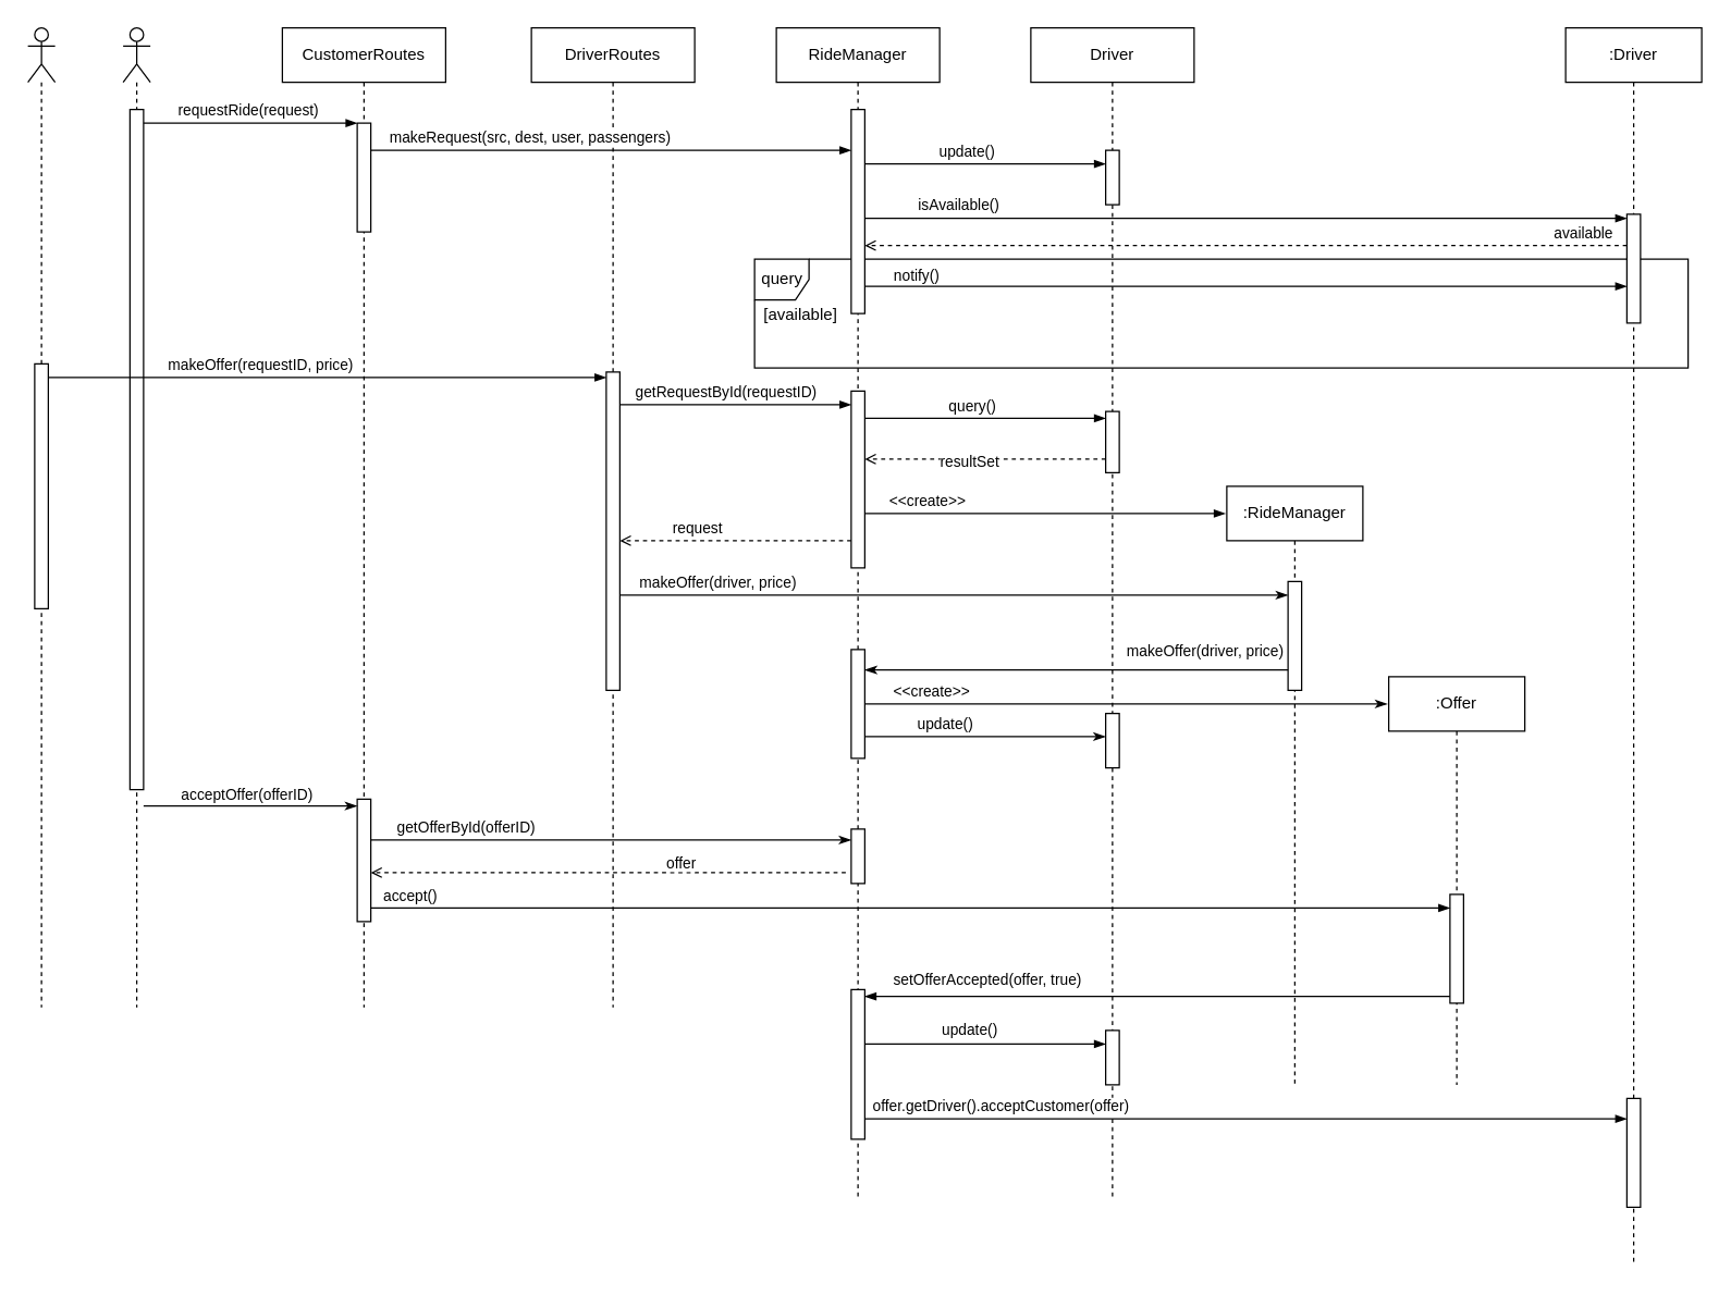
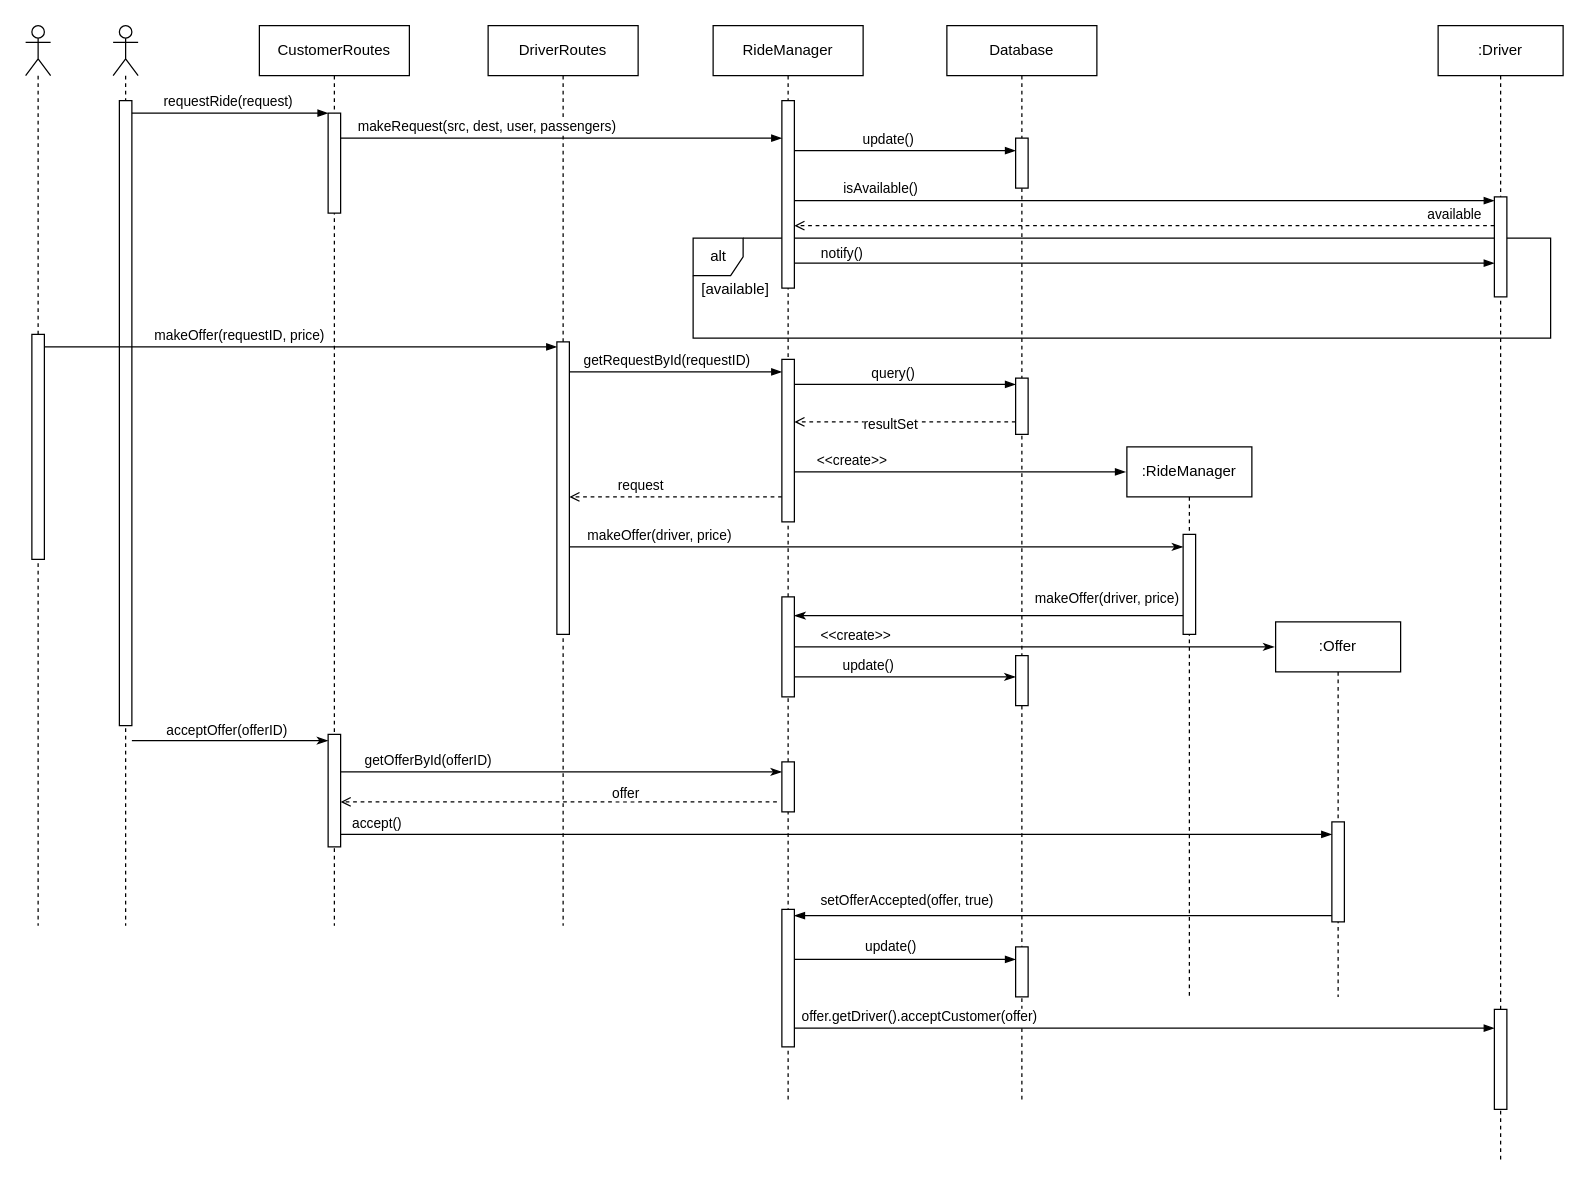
  <mxCell id="0" />
  <mxCell id="1" parent="0" />
  <mxCell id="2" value="DriverRoutes" style="shape=umlLifeline;perimeter=lifelinePerimeter;whiteSpace=wrap;html=1;container=1;collapsible=0;recursiveResize=0;outlineConnect=0;" vertex="1" parent="1"><mxGeometry x="390" y="20" width="120" height="720" as="geometry" /></mxCell>
  <mxCell id="3" value="" style="html=1;points=[];perimeter=orthogonalPerimeter;" vertex="1" parent="2"><mxGeometry x="55" y="253" width="10" height="234" as="geometry" /></mxCell>
  <mxCell id="4" value="" style="shape=umlLifeline;participant=umlActor;perimeter=lifelinePerimeter;whiteSpace=wrap;html=1;container=1;collapsible=0;recursiveResize=0;verticalAlign=top;spacingTop=36;outlineConnect=0;" vertex="1" parent="1"><mxGeometry x="90" y="20" width="20" height="720" as="geometry" /></mxCell>
  <mxCell id="5" value="" style="html=1;points=[];perimeter=orthogonalPerimeter;" vertex="1" parent="4"><mxGeometry x="5" y="60" width="10" height="500" as="geometry" /></mxCell>
  <mxCell id="6" value="CustomerRoutes" style="shape=umlLifeline;perimeter=lifelinePerimeter;whiteSpace=wrap;html=1;container=1;collapsible=0;recursiveResize=0;outlineConnect=0;" vertex="1" parent="1"><mxGeometry x="207" y="20" width="120" height="720" as="geometry" /></mxCell>
  <mxCell id="7" value="" style="html=1;points=[];perimeter=orthogonalPerimeter;" vertex="1" parent="6"><mxGeometry x="55" y="70" width="10" height="80" as="geometry" /></mxCell>
  <mxCell id="8" value="" style="html=1;points=[];perimeter=orthogonalPerimeter;" vertex="1" parent="6"><mxGeometry x="55" y="567" width="10" height="90" as="geometry" /></mxCell>
  <mxCell id="9" style="edgeStyle=elbowEdgeStyle;rounded=0;orthogonalLoop=1;jettySize=auto;html=1;elbow=vertical;endArrow=blockThin;endFill=1;" edge="1" parent="1" source="5" target="7"><mxGeometry relative="1" as="geometry"><Array as="points"><mxPoint x="120" y="90" /><mxPoint x="170" y="80" /></Array></mxGeometry></mxCell>
  <mxCell id="10" value="requestRide(request)" style="edgeLabel;html=1;align=center;verticalAlign=middle;resizable=0;points=[];" vertex="1" connectable="0" parent="9"><mxGeometry x="-0.197" y="1" relative="1" as="geometry"><mxPoint x="13" y="-9" as="offset" /></mxGeometry></mxCell>
  <mxCell id="11" value="RideManager" style="shape=umlLifeline;perimeter=lifelinePerimeter;whiteSpace=wrap;html=1;container=1;collapsible=0;recursiveResize=0;outlineConnect=0;" vertex="1" parent="1"><mxGeometry x="570" y="20" width="120" height="860" as="geometry" /></mxCell>
- <mxCell id="12" value="query" style="shape=umlFrame;tabWidth=110;tabHeight=30;tabPosition=left;html=1;boundedLbl=1;labelInHeader=1;width=40;height=30;" vertex="1" parent="11"><mxGeometry x="-16" y="170" width="686" height="80" as="geometry" /></mxCell>
+ <mxCell id="12" value="alt" style="shape=umlFrame;tabWidth=110;tabHeight=30;tabPosition=left;html=1;boundedLbl=1;labelInHeader=1;width=40;height=30;" vertex="1" parent="11"><mxGeometry x="-16" y="170" width="686" height="80" as="geometry" /></mxCell>
  <mxCell id="13" value="[available]" style="text" vertex="1" parent="12"><mxGeometry width="100" height="20" relative="1" as="geometry"><mxPoint x="5" y="27" as="offset" /></mxGeometry></mxCell>
  <mxCell id="14" value="" style="html=1;points=[];perimeter=orthogonalPerimeter;" vertex="1" parent="11"><mxGeometry x="55" y="60" width="10" height="150" as="geometry" /></mxCell>
  <mxCell id="15" value="" style="html=1;points=[];perimeter=orthogonalPerimeter;" vertex="1" parent="11"><mxGeometry x="55" y="267" width="10" height="130" as="geometry" /></mxCell>
  <mxCell id="16" value="" style="html=1;points=[];perimeter=orthogonalPerimeter;" vertex="1" parent="11"><mxGeometry x="55" y="457" width="10" height="80" as="geometry" /></mxCell>
  <mxCell id="17" value="" style="html=1;points=[];perimeter=orthogonalPerimeter;" vertex="1" parent="11"><mxGeometry x="55" y="589" width="10" height="40" as="geometry" /></mxCell>
  <mxCell id="18" value="" style="html=1;points=[];perimeter=orthogonalPerimeter;" vertex="1" parent="11"><mxGeometry x="55" y="707" width="10" height="110" as="geometry" /></mxCell>
  <mxCell id="19" style="edgeStyle=elbowEdgeStyle;rounded=0;orthogonalLoop=1;jettySize=auto;elbow=vertical;html=1;endArrow=blockThin;endFill=1;" edge="1" parent="1" source="7" target="14"><mxGeometry relative="1" as="geometry"><Array as="points"><mxPoint x="310" y="110" /></Array></mxGeometry></mxCell>
  <mxCell id="20" value="makeRequest(src, dest, user, passengers)" style="edgeLabel;html=1;align=center;verticalAlign=middle;resizable=0;points=[];" vertex="1" connectable="0" parent="19"><mxGeometry x="-0.15" relative="1" as="geometry"><mxPoint x="-34" y="-10" as="offset" /></mxGeometry></mxCell>
- <mxCell id="21" value="Driver" style="shape=umlLifeline;perimeter=lifelinePerimeter;whiteSpace=wrap;html=1;container=1;collapsible=0;recursiveResize=0;outlineConnect=0;" vertex="1" parent="1"><mxGeometry x="757" y="20" width="120" height="860" as="geometry" /></mxCell>
+ <mxCell id="21" value="Database" style="shape=umlLifeline;perimeter=lifelinePerimeter;whiteSpace=wrap;html=1;container=1;collapsible=0;recursiveResize=0;outlineConnect=0;" vertex="1" parent="1"><mxGeometry x="757" y="20" width="120" height="860" as="geometry" /></mxCell>
  <mxCell id="22" value="" style="html=1;points=[];perimeter=orthogonalPerimeter;" vertex="1" parent="21"><mxGeometry x="55" y="90" width="10" height="40" as="geometry" /></mxCell>
  <mxCell id="23" value="" style="html=1;points=[];perimeter=orthogonalPerimeter;" vertex="1" parent="21"><mxGeometry x="55" y="282" width="10" height="45" as="geometry" /></mxCell>
  <mxCell id="24" value="" style="html=1;points=[];perimeter=orthogonalPerimeter;" vertex="1" parent="21"><mxGeometry x="55" y="504" width="10" height="40" as="geometry" /></mxCell>
  <mxCell id="25" value="" style="html=1;points=[];perimeter=orthogonalPerimeter;" vertex="1" parent="21"><mxGeometry x="55" y="737" width="10" height="40" as="geometry" /></mxCell>
  <mxCell id="26" style="edgeStyle=elbowEdgeStyle;rounded=0;orthogonalLoop=1;jettySize=auto;elbow=vertical;html=1;endArrow=blockThin;endFill=1;" edge="1" parent="1" source="14" target="22"><mxGeometry relative="1" as="geometry"><Array as="points"><mxPoint x="710" y="120" /></Array></mxGeometry></mxCell>
  <mxCell id="27" value="update()" style="edgeLabel;html=1;align=center;verticalAlign=middle;resizable=0;points=[];" vertex="1" connectable="0" parent="26"><mxGeometry x="-0.359" y="1" relative="1" as="geometry"><mxPoint x="17" y="-9" as="offset" /></mxGeometry></mxCell>
  <mxCell id="28" value="" style="shape=umlLifeline;participant=umlActor;perimeter=lifelinePerimeter;whiteSpace=wrap;html=1;container=1;collapsible=0;recursiveResize=0;verticalAlign=top;spacingTop=36;outlineConnect=0;" vertex="1" parent="1"><mxGeometry x="20" y="20" width="20" height="720" as="geometry" /></mxCell>
  <mxCell id="29" value="" style="html=1;points=[];perimeter=orthogonalPerimeter;" vertex="1" parent="28"><mxGeometry x="5" y="247" width="10" height="180" as="geometry" /></mxCell>
  <mxCell id="30" style="edgeStyle=elbowEdgeStyle;rounded=0;orthogonalLoop=1;jettySize=auto;elbow=vertical;html=1;endArrow=blockThin;endFill=1;" edge="1" parent="1" source="29" target="3"><mxGeometry relative="1" as="geometry"><Array as="points"><mxPoint x="320" y="277" /></Array></mxGeometry></mxCell>
  <mxCell id="31" value="makeOffer(requestID, price)" style="edgeLabel;html=1;align=center;verticalAlign=middle;resizable=0;points=[];" vertex="1" connectable="0" parent="30"><mxGeometry x="-0.458" y="-1" relative="1" as="geometry"><mxPoint x="44" y="-11" as="offset" /></mxGeometry></mxCell>
  <mxCell id="32" style="edgeStyle=elbowEdgeStyle;rounded=0;orthogonalLoop=1;jettySize=auto;elbow=vertical;html=1;endArrow=blockThin;endFill=1;" edge="1" parent="1" source="3" target="15"><mxGeometry relative="1" as="geometry"><Array as="points"><mxPoint x="520" y="297" /></Array></mxGeometry></mxCell>
  <mxCell id="33" value="getRequestById(requestID)" style="edgeLabel;html=1;align=center;verticalAlign=middle;resizable=0;points=[];" vertex="1" connectable="0" parent="32"><mxGeometry x="0.098" y="1" relative="1" as="geometry"><mxPoint x="-16" y="-9" as="offset" /></mxGeometry></mxCell>
  <mxCell id="34" style="edgeStyle=elbowEdgeStyle;rounded=0;orthogonalLoop=1;jettySize=auto;elbow=vertical;html=1;endArrow=blockThin;endFill=1;" edge="1" parent="1" source="15" target="23"><mxGeometry relative="1" as="geometry"><Array as="points"><mxPoint x="670" y="307" /></Array></mxGeometry></mxCell>
  <mxCell id="35" value="query()" style="edgeLabel;html=1;align=center;verticalAlign=middle;resizable=0;points=[];" vertex="1" connectable="0" parent="34"><mxGeometry x="-0.289" relative="1" as="geometry"><mxPoint x="15" y="-10" as="offset" /></mxGeometry></mxCell>
  <mxCell id="36" value=":RideManager" style="shape=umlLifeline;perimeter=lifelinePerimeter;whiteSpace=wrap;html=1;container=1;collapsible=0;recursiveResize=0;outlineConnect=0;" vertex="1" parent="1"><mxGeometry x="901" y="357" width="100" height="440" as="geometry" /></mxCell>
  <mxCell id="37" value="" style="html=1;points=[];perimeter=orthogonalPerimeter;" vertex="1" parent="36"><mxGeometry x="45" y="70" width="10" height="80" as="geometry" /></mxCell>
  <mxCell id="38" style="edgeStyle=elbowEdgeStyle;rounded=0;orthogonalLoop=1;jettySize=auto;elbow=vertical;html=1;endArrow=open;endFill=0;dashed=1;" edge="1" parent="1" source="23" target="15"><mxGeometry relative="1" as="geometry"><Array as="points"><mxPoint x="670" y="337" /></Array></mxGeometry></mxCell>
  <mxCell id="39" value="resultSet" style="edgeLabel;html=1;align=center;verticalAlign=middle;resizable=0;points=[];" vertex="1" connectable="0" parent="38"><mxGeometry x="0.142" y="1" relative="1" as="geometry"><mxPoint as="offset" /></mxGeometry></mxCell>
  <mxCell id="40" style="edgeStyle=elbowEdgeStyle;rounded=0;orthogonalLoop=1;jettySize=auto;elbow=vertical;html=1;endArrow=blockThin;endFill=1;" edge="1" parent="1" source="15"><mxGeometry relative="1" as="geometry"><mxPoint x="900" y="377" as="targetPoint" /><Array as="points"><mxPoint x="820" y="377" /></Array></mxGeometry></mxCell>
  <mxCell id="41" value="&amp;lt;&amp;lt;create&amp;gt;&amp;gt;" style="edgeLabel;html=1;align=center;verticalAlign=middle;resizable=0;points=[];" vertex="1" connectable="0" parent="40"><mxGeometry x="-0.661" y="2" relative="1" as="geometry"><mxPoint y="-8" as="offset" /></mxGeometry></mxCell>
  <mxCell id="42" style="edgeStyle=elbowEdgeStyle;rounded=0;orthogonalLoop=1;jettySize=auto;elbow=vertical;html=1;dashed=1;endArrow=open;endFill=0;" edge="1" parent="1" source="15" target="3"><mxGeometry relative="1" as="geometry"><Array as="points"><mxPoint x="510" y="397" /></Array></mxGeometry></mxCell>
  <mxCell id="43" value="request" style="edgeLabel;html=1;align=center;verticalAlign=middle;resizable=0;points=[];" vertex="1" connectable="0" parent="42"><mxGeometry x="0.494" y="-1" relative="1" as="geometry"><mxPoint x="13" y="-9" as="offset" /></mxGeometry></mxCell>
  <mxCell id="44" style="edgeStyle=elbowEdgeStyle;rounded=0;orthogonalLoop=1;jettySize=auto;elbow=vertical;html=1;endArrow=classicThin;endFill=1;" edge="1" parent="1" source="3" target="37"><mxGeometry relative="1" as="geometry"><Array as="points"><mxPoint x="650" y="437" /></Array></mxGeometry></mxCell>
  <mxCell id="45" value="makeOffer(driver, price)" style="edgeLabel;html=1;align=center;verticalAlign=middle;resizable=0;points=[];" vertex="1" connectable="0" parent="44"><mxGeometry x="-0.71" y="1" relative="1" as="geometry"><mxPoint y="-9" as="offset" /></mxGeometry></mxCell>
  <mxCell id="46" style="edgeStyle=elbowEdgeStyle;rounded=0;orthogonalLoop=1;jettySize=auto;elbow=vertical;html=1;endArrow=classicThin;endFill=1;" edge="1" parent="1" source="37" target="16"><mxGeometry relative="1" as="geometry" /></mxCell>
  <mxCell id="47" value="makeOffer(driver, price)" style="edgeLabel;html=1;align=center;verticalAlign=middle;resizable=0;points=[];" vertex="1" connectable="0" parent="46"><mxGeometry x="0.602" y="-3" relative="1" as="geometry"><mxPoint x="187" y="-12" as="offset" /></mxGeometry></mxCell>
  <mxCell id="48" style="edgeStyle=elbowEdgeStyle;rounded=0;orthogonalLoop=1;jettySize=auto;elbow=vertical;html=1;endArrow=classicThin;endFill=1;" edge="1" parent="1" source="16" target="24"><mxGeometry relative="1" as="geometry" /></mxCell>
  <mxCell id="49" value="update()" style="edgeLabel;html=1;align=center;verticalAlign=middle;resizable=0;points=[];" vertex="1" connectable="0" parent="48"><mxGeometry x="-0.409" y="2" relative="1" as="geometry"><mxPoint x="6" y="-8" as="offset" /></mxGeometry></mxCell>
  <mxCell id="50" value=":Offer" style="shape=umlLifeline;perimeter=lifelinePerimeter;whiteSpace=wrap;html=1;container=1;collapsible=0;recursiveResize=0;outlineConnect=0;" vertex="1" parent="1"><mxGeometry x="1020" y="497" width="100" height="300" as="geometry" /></mxCell>
  <mxCell id="51" value="" style="html=1;points=[];perimeter=orthogonalPerimeter;" vertex="1" parent="50"><mxGeometry x="45" y="160" width="10" height="80" as="geometry" /></mxCell>
  <mxCell id="52" style="edgeStyle=elbowEdgeStyle;rounded=0;orthogonalLoop=1;jettySize=auto;elbow=vertical;html=1;endArrow=classicThin;endFill=1;" edge="1" parent="1" source="16"><mxGeometry relative="1" as="geometry"><mxPoint x="1019" y="517" as="targetPoint" /><mxPoint x="640" y="517.538" as="sourcePoint" /><Array as="points" /></mxGeometry></mxCell>
  <mxCell id="53" value="&amp;lt;&amp;lt;create&amp;gt;&amp;gt;" style="edgeLabel;html=1;align=center;verticalAlign=middle;resizable=0;points=[];" vertex="1" connectable="0" parent="52"><mxGeometry x="-0.868" y="2" relative="1" as="geometry"><mxPoint x="23" y="-8" as="offset" /></mxGeometry></mxCell>
  <mxCell id="54" style="edgeStyle=elbowEdgeStyle;rounded=0;orthogonalLoop=1;jettySize=auto;elbow=vertical;html=1;endArrow=classicThin;endFill=1;" edge="1" parent="1"><mxGeometry relative="1" as="geometry"><mxPoint x="105" y="592" as="sourcePoint" /><mxPoint x="262" y="592" as="targetPoint" /><Array as="points"><mxPoint x="120" y="592" /></Array></mxGeometry></mxCell>
  <mxCell id="55" value="acceptOffer(offerID)" style="edgeLabel;html=1;align=center;verticalAlign=middle;resizable=0;points=[];" vertex="1" connectable="0" parent="54"><mxGeometry x="0.267" y="1" relative="1" as="geometry"><mxPoint x="-24" y="-8" as="offset" /></mxGeometry></mxCell>
  <mxCell id="56" style="edgeStyle=elbowEdgeStyle;rounded=0;orthogonalLoop=1;jettySize=auto;elbow=vertical;html=1;endArrow=classicThin;endFill=1;" edge="1" parent="1" source="8" target="17"><mxGeometry relative="1" as="geometry"><Array as="points"><mxPoint x="480" y="617" /></Array></mxGeometry></mxCell>
  <mxCell id="57" value="getOfferById(offerID)" style="edgeLabel;html=1;align=center;verticalAlign=middle;resizable=0;points=[];" vertex="1" connectable="0" parent="56"><mxGeometry x="-0.71" y="1" relative="1" as="geometry"><mxPoint x="18" y="-9" as="offset" /></mxGeometry></mxCell>
  <mxCell id="58" style="edgeStyle=elbowEdgeStyle;rounded=0;orthogonalLoop=1;jettySize=auto;elbow=vertical;html=1;endArrow=open;endFill=0;dashed=1;" edge="1" parent="1"><mxGeometry relative="1" as="geometry"><mxPoint x="621" y="641" as="sourcePoint" /><mxPoint x="272" y="641" as="targetPoint" /><Array as="points"><mxPoint x="340" y="641" /></Array></mxGeometry></mxCell>
  <mxCell id="59" value="offer" style="edgeLabel;html=1;align=center;verticalAlign=middle;resizable=0;points=[];" vertex="1" connectable="0" parent="58"><mxGeometry x="-0.3" relative="1" as="geometry"><mxPoint y="-8" as="offset" /></mxGeometry></mxCell>
  <mxCell id="60" style="edgeStyle=elbowEdgeStyle;rounded=0;orthogonalLoop=1;jettySize=auto;elbow=vertical;html=1;endArrow=blockThin;endFill=1;" edge="1" parent="1" source="8" target="51"><mxGeometry relative="1" as="geometry"><mxPoint x="1015.926" y="667" as="targetPoint" /></mxGeometry></mxCell>
  <mxCell id="61" value="accept()" style="edgeLabel;html=1;align=center;verticalAlign=middle;resizable=0;points=[];" vertex="1" connectable="0" parent="60"><mxGeometry x="-0.944" y="1" relative="1" as="geometry"><mxPoint x="6" y="-9" as="offset" /></mxGeometry></mxCell>
  <mxCell id="62" style="edgeStyle=elbowEdgeStyle;rounded=0;orthogonalLoop=1;jettySize=auto;elbow=vertical;html=1;endArrow=blockThin;endFill=1;" edge="1" parent="1" source="51" target="18"><mxGeometry relative="1" as="geometry" /></mxCell>
  <mxCell id="63" value="setOfferAccepted(offer, true)" style="edgeLabel;html=1;align=center;verticalAlign=middle;resizable=0;points=[];" vertex="1" connectable="0" parent="62"><mxGeometry x="0.777" y="-3" relative="1" as="geometry"><mxPoint x="41" y="-10" as="offset" /></mxGeometry></mxCell>
  <mxCell id="64" style="edgeStyle=elbowEdgeStyle;rounded=0;orthogonalLoop=1;jettySize=auto;elbow=vertical;html=1;endArrow=blockThin;endFill=1;" edge="1" parent="1" source="18" target="25"><mxGeometry relative="1" as="geometry"><Array as="points"><mxPoint x="760" y="767" /></Array></mxGeometry></mxCell>
  <mxCell id="65" value="update()" style="edgeLabel;html=1;align=center;verticalAlign=middle;resizable=0;points=[];" vertex="1" connectable="0" parent="64"><mxGeometry x="0.207" relative="1" as="geometry"><mxPoint x="-31" y="-11" as="offset" /></mxGeometry></mxCell>
  <mxCell id="66" value=":Driver" style="shape=umlLifeline;perimeter=lifelinePerimeter;whiteSpace=wrap;html=1;container=1;collapsible=0;recursiveResize=0;outlineConnect=0;" vertex="1" parent="1"><mxGeometry x="1150" y="20" width="100" height="910" as="geometry" /></mxCell>
  <mxCell id="67" value="" style="html=1;points=[];perimeter=orthogonalPerimeter;" vertex="1" parent="66"><mxGeometry x="45" y="787" width="10" height="80" as="geometry" /></mxCell>
  <mxCell id="68" value="" style="html=1;points=[];perimeter=orthogonalPerimeter;" vertex="1" parent="66"><mxGeometry x="45" y="137" width="10" height="80" as="geometry" /></mxCell>
  <mxCell id="69" style="edgeStyle=elbowEdgeStyle;rounded=0;orthogonalLoop=1;jettySize=auto;elbow=vertical;html=1;endArrow=blockThin;endFill=1;" edge="1" parent="1" source="18" target="67"><mxGeometry relative="1" as="geometry" /></mxCell>
  <mxCell id="70" value="offer.getDriver().acceptCustomer(offer)" style="edgeLabel;html=1;align=center;verticalAlign=middle;resizable=0;points=[];" vertex="1" connectable="0" parent="69"><mxGeometry x="-0.822" y="1" relative="1" as="geometry"><mxPoint x="49" y="-9" as="offset" /></mxGeometry></mxCell>
  <mxCell id="71" style="edgeStyle=elbowEdgeStyle;rounded=0;orthogonalLoop=1;jettySize=auto;elbow=vertical;html=1;endArrow=blockThin;endFill=1;" edge="1" parent="1" source="14" target="68"><mxGeometry relative="1" as="geometry"><Array as="points"><mxPoint x="660" y="160" /></Array></mxGeometry></mxCell>
  <mxCell id="72" value="isAvailable()" style="edgeLabel;html=1;align=center;verticalAlign=middle;resizable=0;points=[];" vertex="1" connectable="0" parent="71"><mxGeometry x="-0.525" y="3" relative="1" as="geometry"><mxPoint x="-65" y="-8" as="offset" /></mxGeometry></mxCell>
  <mxCell id="73" style="edgeStyle=elbowEdgeStyle;rounded=0;orthogonalLoop=1;jettySize=auto;elbow=vertical;html=1;endArrow=open;endFill=0;dashed=1;" edge="1" parent="1" source="68" target="14"><mxGeometry relative="1" as="geometry"><Array as="points"><mxPoint x="780" y="180" /></Array></mxGeometry></mxCell>
  <mxCell id="74" value="available" style="edgeLabel;html=1;align=center;verticalAlign=middle;resizable=0;points=[];" vertex="1" connectable="0" parent="73"><mxGeometry x="0.049" y="-1" relative="1" as="geometry"><mxPoint x="261" y="-9" as="offset" /></mxGeometry></mxCell>
  <mxCell id="75" style="edgeStyle=elbowEdgeStyle;rounded=0;orthogonalLoop=1;jettySize=auto;elbow=vertical;html=1;endArrow=blockThin;endFill=1;" edge="1" parent="1" source="14" target="68"><mxGeometry relative="1" as="geometry"><Array as="points"><mxPoint x="840" y="210" /></Array></mxGeometry></mxCell>
  <mxCell id="76" value="notify()" style="edgeLabel;html=1;align=center;verticalAlign=middle;resizable=0;points=[];" vertex="1" connectable="0" parent="75"><mxGeometry x="-0.869" y="3" relative="1" as="geometry"><mxPoint y="-6" as="offset" /></mxGeometry></mxCell>
